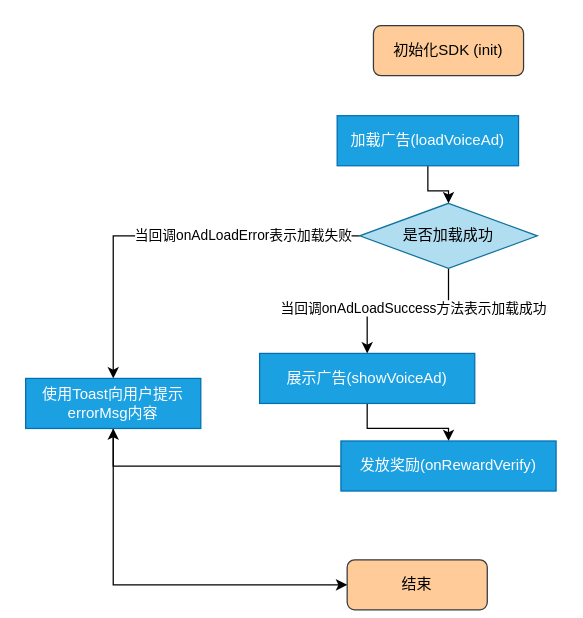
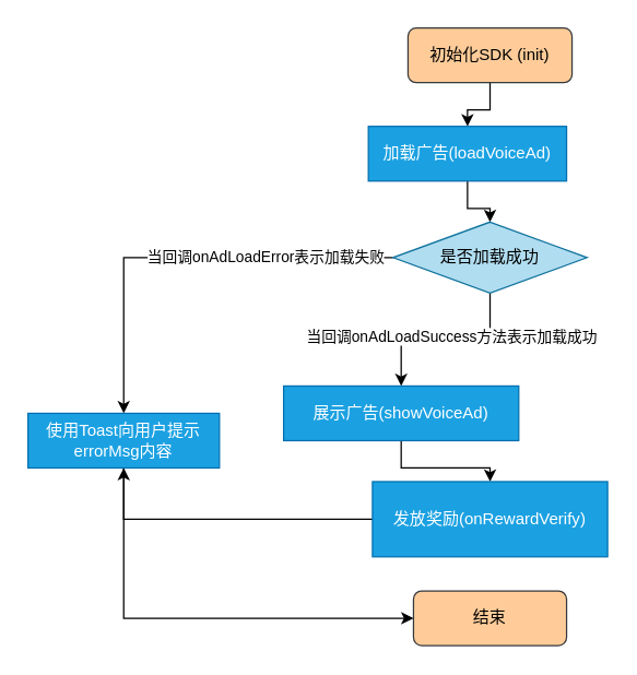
  <mxCell id="0" />
  <mxCell id="1" parent="0" />
+ <mxCell id="2" style="edgeStyle=orthogonalEdgeStyle;rounded=0;orthogonalLoop=1;jettySize=auto;html=1;entryX=0.5;entryY=0;entryDx=0;entryDy=0;" edge="1" parent="1" source="3" target="10"><mxGeometry relative="1" as="geometry" /></mxCell>
  <mxCell id="3" value="初始化SDK (init)" style="rounded=1;whiteSpace=wrap;html=1;fontSize=12;glass=0;strokeWidth=1;shadow=0;fillColor=#ffcc99;strokeColor=#36393d;" parent="1" vertex="1"><mxGeometry x="298" y="20" width="120" height="40" as="geometry" /></mxCell>
  <mxCell id="4" style="edgeStyle=orthogonalEdgeStyle;rounded=0;orthogonalLoop=1;jettySize=auto;html=1;entryX=0.5;entryY=0;entryDx=0;entryDy=0;" edge="1" parent="1" source="8" target="13"><mxGeometry relative="1" as="geometry" /></mxCell>
  <mxCell id="5" value="当回调onAdLoadSuccess方法表示加载成功" style="edgeLabel;html=1;align=center;verticalAlign=middle;resizable=0;points=[];" vertex="1" connectable="0" parent="4"><mxGeometry x="-0.007" y="-3" relative="1" as="geometry"><mxPoint x="3" as="offset" /></mxGeometry></mxCell>
  <mxCell id="6" style="edgeStyle=orthogonalEdgeStyle;rounded=0;orthogonalLoop=1;jettySize=auto;html=1;entryX=0.5;entryY=0;entryDx=0;entryDy=0;" edge="1" parent="1" source="8" target="17"><mxGeometry relative="1" as="geometry" /></mxCell>
  <mxCell id="7" value="当回调onAdLoadError表示加载失败" style="edgeLabel;html=1;align=center;verticalAlign=middle;resizable=0;points=[];" vertex="1" connectable="0" parent="6"><mxGeometry x="-0.402" y="-3" relative="1" as="geometry"><mxPoint x="-1" y="2" as="offset" /></mxGeometry></mxCell>
  <mxCell id="8" value="是否加载成功" style="rhombus;whiteSpace=wrap;html=1;fillColor=#b1ddf0;strokeColor=#10739e;" vertex="1" parent="1"><mxGeometry x="287" y="162" width="142" height="52" as="geometry" /></mxCell>
  <mxCell id="9" style="edgeStyle=orthogonalEdgeStyle;rounded=0;orthogonalLoop=1;jettySize=auto;html=1;entryX=0.5;entryY=0;entryDx=0;entryDy=0;" edge="1" parent="1" source="10" target="8"><mxGeometry relative="1" as="geometry" /></mxCell>
  <mxCell id="10" value="加载广告(loadVoiceAd)" style="rounded=0;whiteSpace=wrap;html=1;fillColor=#1ba1e2;strokeColor=#006EAF;fontColor=#ffffff;" vertex="1" parent="1"><mxGeometry x="269" y="92" width="145" height="40" as="geometry" /></mxCell>
- <mxCell id="11" value="结束" style="rounded=1;whiteSpace=wrap;html=1;fillColor=#ffcc99;strokeColor=#36393d;" vertex="1" parent="1"><mxGeometry x="277" y="447" width="112" height="40" as="geometry" /></mxCell>
+ <mxCell id="11" value="结束" style="rounded=1;whiteSpace=wrap;html=1;fillColor=#ffcc99;strokeColor=#36393d;" vertex="1" parent="1"><mxGeometry x="302" y="432" width="112" height="40" as="geometry" /></mxCell>
  <mxCell id="12" style="edgeStyle=orthogonalEdgeStyle;rounded=0;orthogonalLoop=1;jettySize=auto;html=1;entryX=0.5;entryY=0;entryDx=0;entryDy=0;" edge="1" parent="1" source="13" target="15"><mxGeometry relative="1" as="geometry" /></mxCell>
  <mxCell id="13" value="展示广告(showVoiceAd)" style="rounded=0;whiteSpace=wrap;html=1;fillColor=#1ba1e2;strokeColor=#006EAF;fontColor=#ffffff;" vertex="1" parent="1"><mxGeometry x="207" y="282" width="172" height="40" as="geometry" /></mxCell>
  <mxCell id="14" style="edgeStyle=orthogonalEdgeStyle;rounded=0;orthogonalLoop=1;jettySize=auto;html=1;" edge="1" parent="1" source="15" target="17"><mxGeometry relative="1" as="geometry" /></mxCell>
- <mxCell id="15" value="发放奖励(onRewardVerify)" style="rounded=0;whiteSpace=wrap;html=1;fillColor=#1ba1e2;strokeColor=#006EAF;fontColor=#ffffff;" vertex="1" parent="1"><mxGeometry x="272" y="352" width="172" height="40" as="geometry" /></mxCell>
+ <mxCell id="15" value="发放奖励(onRewardVerify)" style="rounded=0;whiteSpace=wrap;html=1;fillColor=#1ba1e2;strokeColor=#006EAF;fontColor=#ffffff;" vertex="1" parent="1"><mxGeometry x="272" y="352" width="172" height="55" as="geometry" /></mxCell>
  <mxCell id="16" style="edgeStyle=orthogonalEdgeStyle;rounded=0;orthogonalLoop=1;jettySize=auto;html=1;entryX=0;entryY=0.5;entryDx=0;entryDy=0;exitX=0.5;exitY=1;exitDx=0;exitDy=0;" edge="1" parent="1" source="17" target="11"><mxGeometry relative="1" as="geometry" /></mxCell>
  <mxCell id="17" value="使用Toast向用户提示errorMsg内容" style="rounded=0;whiteSpace=wrap;html=1;fillColor=#1ba1e2;strokeColor=#006EAF;fontColor=#ffffff;" vertex="1" parent="1"><mxGeometry x="20" y="302" width="140" height="40" as="geometry" /></mxCell>
